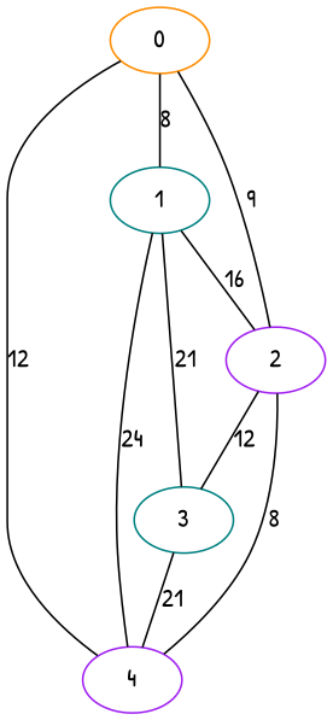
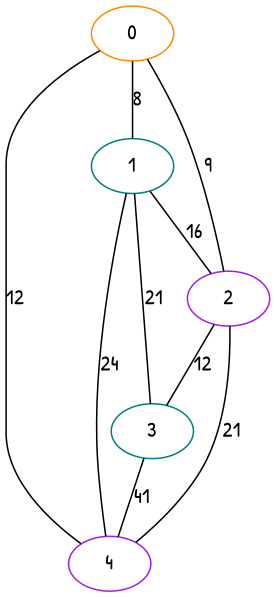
  graph {
    fontname="Patrick Hand"
    node [color=teal fontname="Patrick Hand"]
    edge [fontname="Patrick Hand"]
    0 [color=darkorange]
    1
    2 [color=purple]
    4 [color=purple]
    3
    0 -- 1 [label=8]
    0 -- 2 [label=9]
    0 -- 4 [label=12]
    1 -- 2 [label=16]
    1 -- 4 [label=24]
    1 -- 3 [label=21]
-   2 -- 4 [label=8]
+   2 -- 4 [label=21]
    2 -- 3 [label=12]
-   3 -- 4 [label=21]
+   3 -- 4 [label=41]
  }
